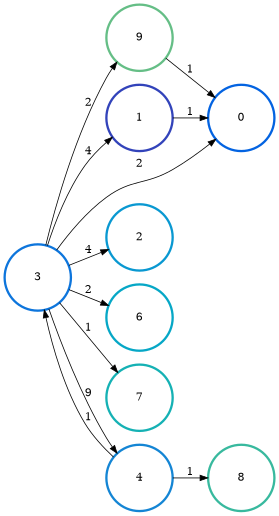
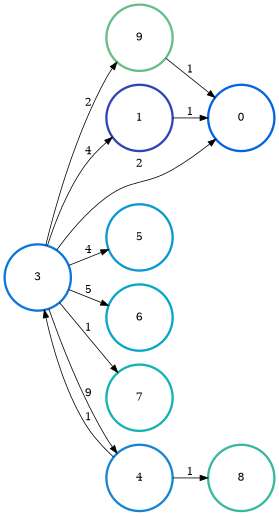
  digraph {
    rankdir=LR
    node [penwidth=3]
    edge [color=black penwidth=1]
    n1 [color="#3243BA" height=1.2 label=1 width=1.2]
    n2 [color="#0363E1" height=1.2 label=0 width=1.2]
    n3 [color="#0D75DC" height=1.2 label=3 width=1.2]
    n4 [color="#1485D4" height=1.2 label=4 width=1.2]
-   n5 [color="#0998D1" height=1.2 label=2 width=1.2]
+   n5 [color="#0998D1" height=1.2 label=5 width=1.2]
    n6 [color="#06A7C6" height=1.2 label=6 width=1.2]
    n7 [color="#15B1B4" height=1.2 label=7 width=1.2]
    n8 [color="#65BE86" height=1.2 label=9 width=1.2]
    n9 [color="#38B99E" height=1.2 label=8 width=1.2]
    n1 -> n2 [label=1]
    n3 -> n1 [label=4]
    n3 -> n2 [label=2]
    n3 -> n4 [label=9]
    n3 -> n5 [label=4]
-   n3 -> n6 [label=2]
+   n3 -> n6 [label=5]
    n3 -> n7 [label=1]
    n3 -> n8 [label=2]
    n4 -> n3 [label=1]
    n4 -> n9 [label=1]
    n8 -> n2 [label=1]
  }
